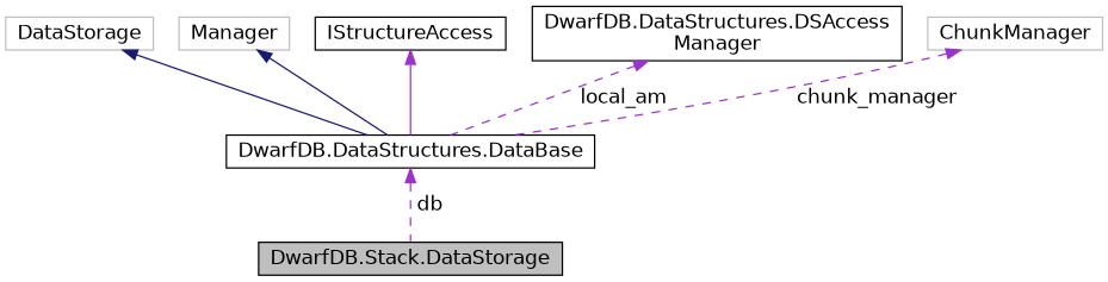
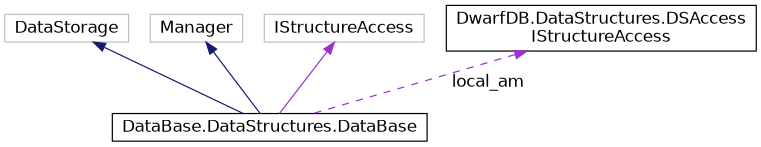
  digraph {
    fontname="DejaVu Sans"
    rankdir=TB
    node [color=black fillcolor=white fontname="DejaVu Sans" fontsize=14 shape=record style=filled]
    edge [color=darkorchid3 dir=back fontname="DejaVu Sans" fontsize=14 labelfontname=Helvetica labelfontsize=14 style=dashed]
-   n1 [fillcolor=grey75 fontcolor=black height=0.2 label="DwarfDB.Stack.DataStorage" width=0.4]
-   n2 [height=0.2 label="DwarfDB.DataStructures.DataBase" width=0.4]
+   n2 [height=0.2 label="DataBase.DataStructures.DataBase" width=0.4]
    n3 [color=grey75 height=0.2 label=DataStorage width=0.4]
    n4 [color=grey75 height=0.2 label=Manager width=0.4]
-   n5 [height=0.2 label=IStructureAccess width=0.4]
-   n6 [height=0.2 label="DwarfDB.DataStructures.DSAccess\lManager" width=0.4]
-   n7 [color=grey75 height=0.2 label=ChunkManager width=0.4]
-   n2 -> n1 [label=" db"]
+   n5 [color=grey75 height=0.2 label=IStructureAccess width=0.4]
+   n6 [height=0.2 label="DwarfDB.DataStructures.DSAccess\lIStructureAccess" width=0.4]
    n3 -> n2 [color=midnightblue style=solid]
    n4 -> n2 [color=midnightblue style=solid]
    n5 -> n2 [style=solid]
    n6 -> n2 [label=" local_am"]
-   n7 -> n2 [label=" chunk_manager"]
  }
